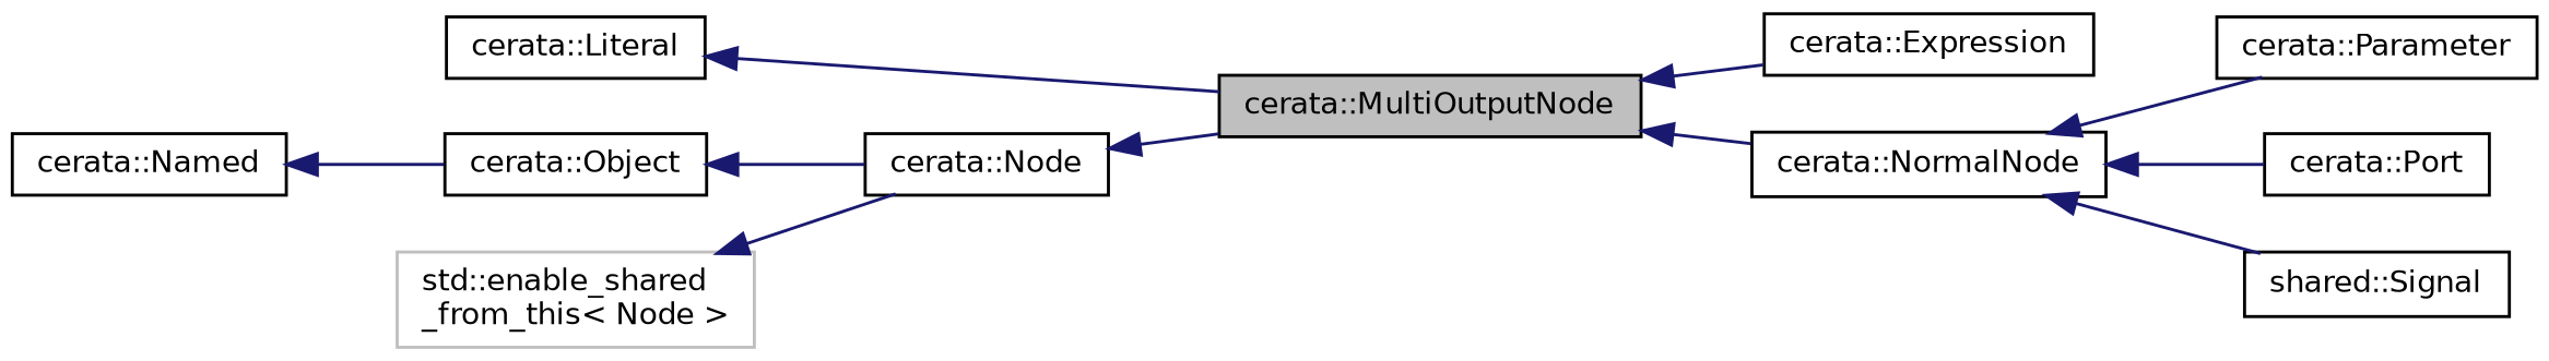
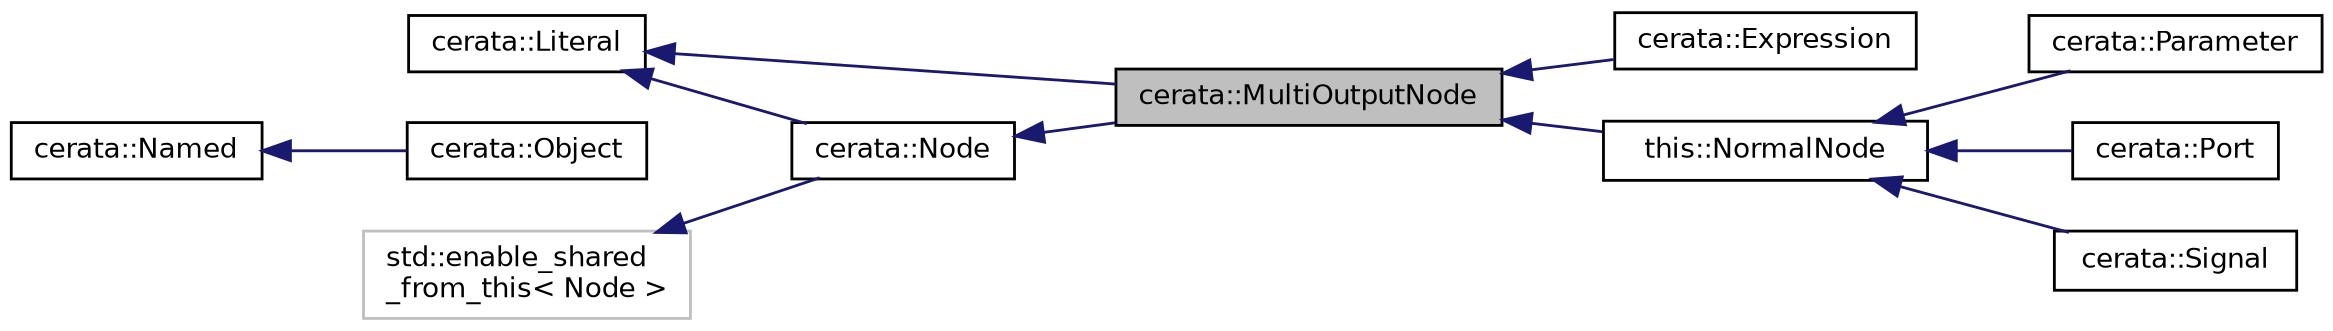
  digraph {
    rankdir=LR
    node [color=black fillcolor=white fontname=Helvetica fontsize=10 shape=record style=filled]
    edge [color=midnightblue dir=back fontname=Helvetica fontsize=10 labelfontname=Helvetica labelfontsize=10 style=solid]
    n1 [fillcolor=grey75 fontcolor=black height=0.2 label="cerata::MultiOutputNode" width=0.4]
    n2 [height=0.2 label="cerata::Expression" width=0.4]
-   n3 [height=0.2 label="cerata::NormalNode" width=0.4]
+   n3 [height=0.2 label="this::NormalNode" width=0.4]
    n4 [height=0.2 label="cerata::Literal" width=0.4]
    n5 [height=0.2 label="cerata::Parameter" width=0.4]
    n6 [height=0.2 label="cerata::Port" width=0.4]
-   n7 [height=0.2 label="shared::Signal" width=0.4]
+   n7 [height=0.2 label="cerata::Signal" width=0.4]
    n8 [height=0.2 label="cerata::Node" width=0.4]
    n9 [height=0.2 label="cerata::Object" width=0.4]
    n10 [height=0.2 label="cerata::Named" width=0.4]
    n11 [color=grey75 height=0.2 label="std::enable_shared\l_from_this\< Node \>" width=0.4]
    n1 -> n2
    n1 -> n3
    n3 -> n5
    n3 -> n6
    n3 -> n7
    n4 -> n1
    n8 -> n1
-   n9 -> n8
+   n4 -> n8
    n10 -> n9
    n11 -> n8
  }
